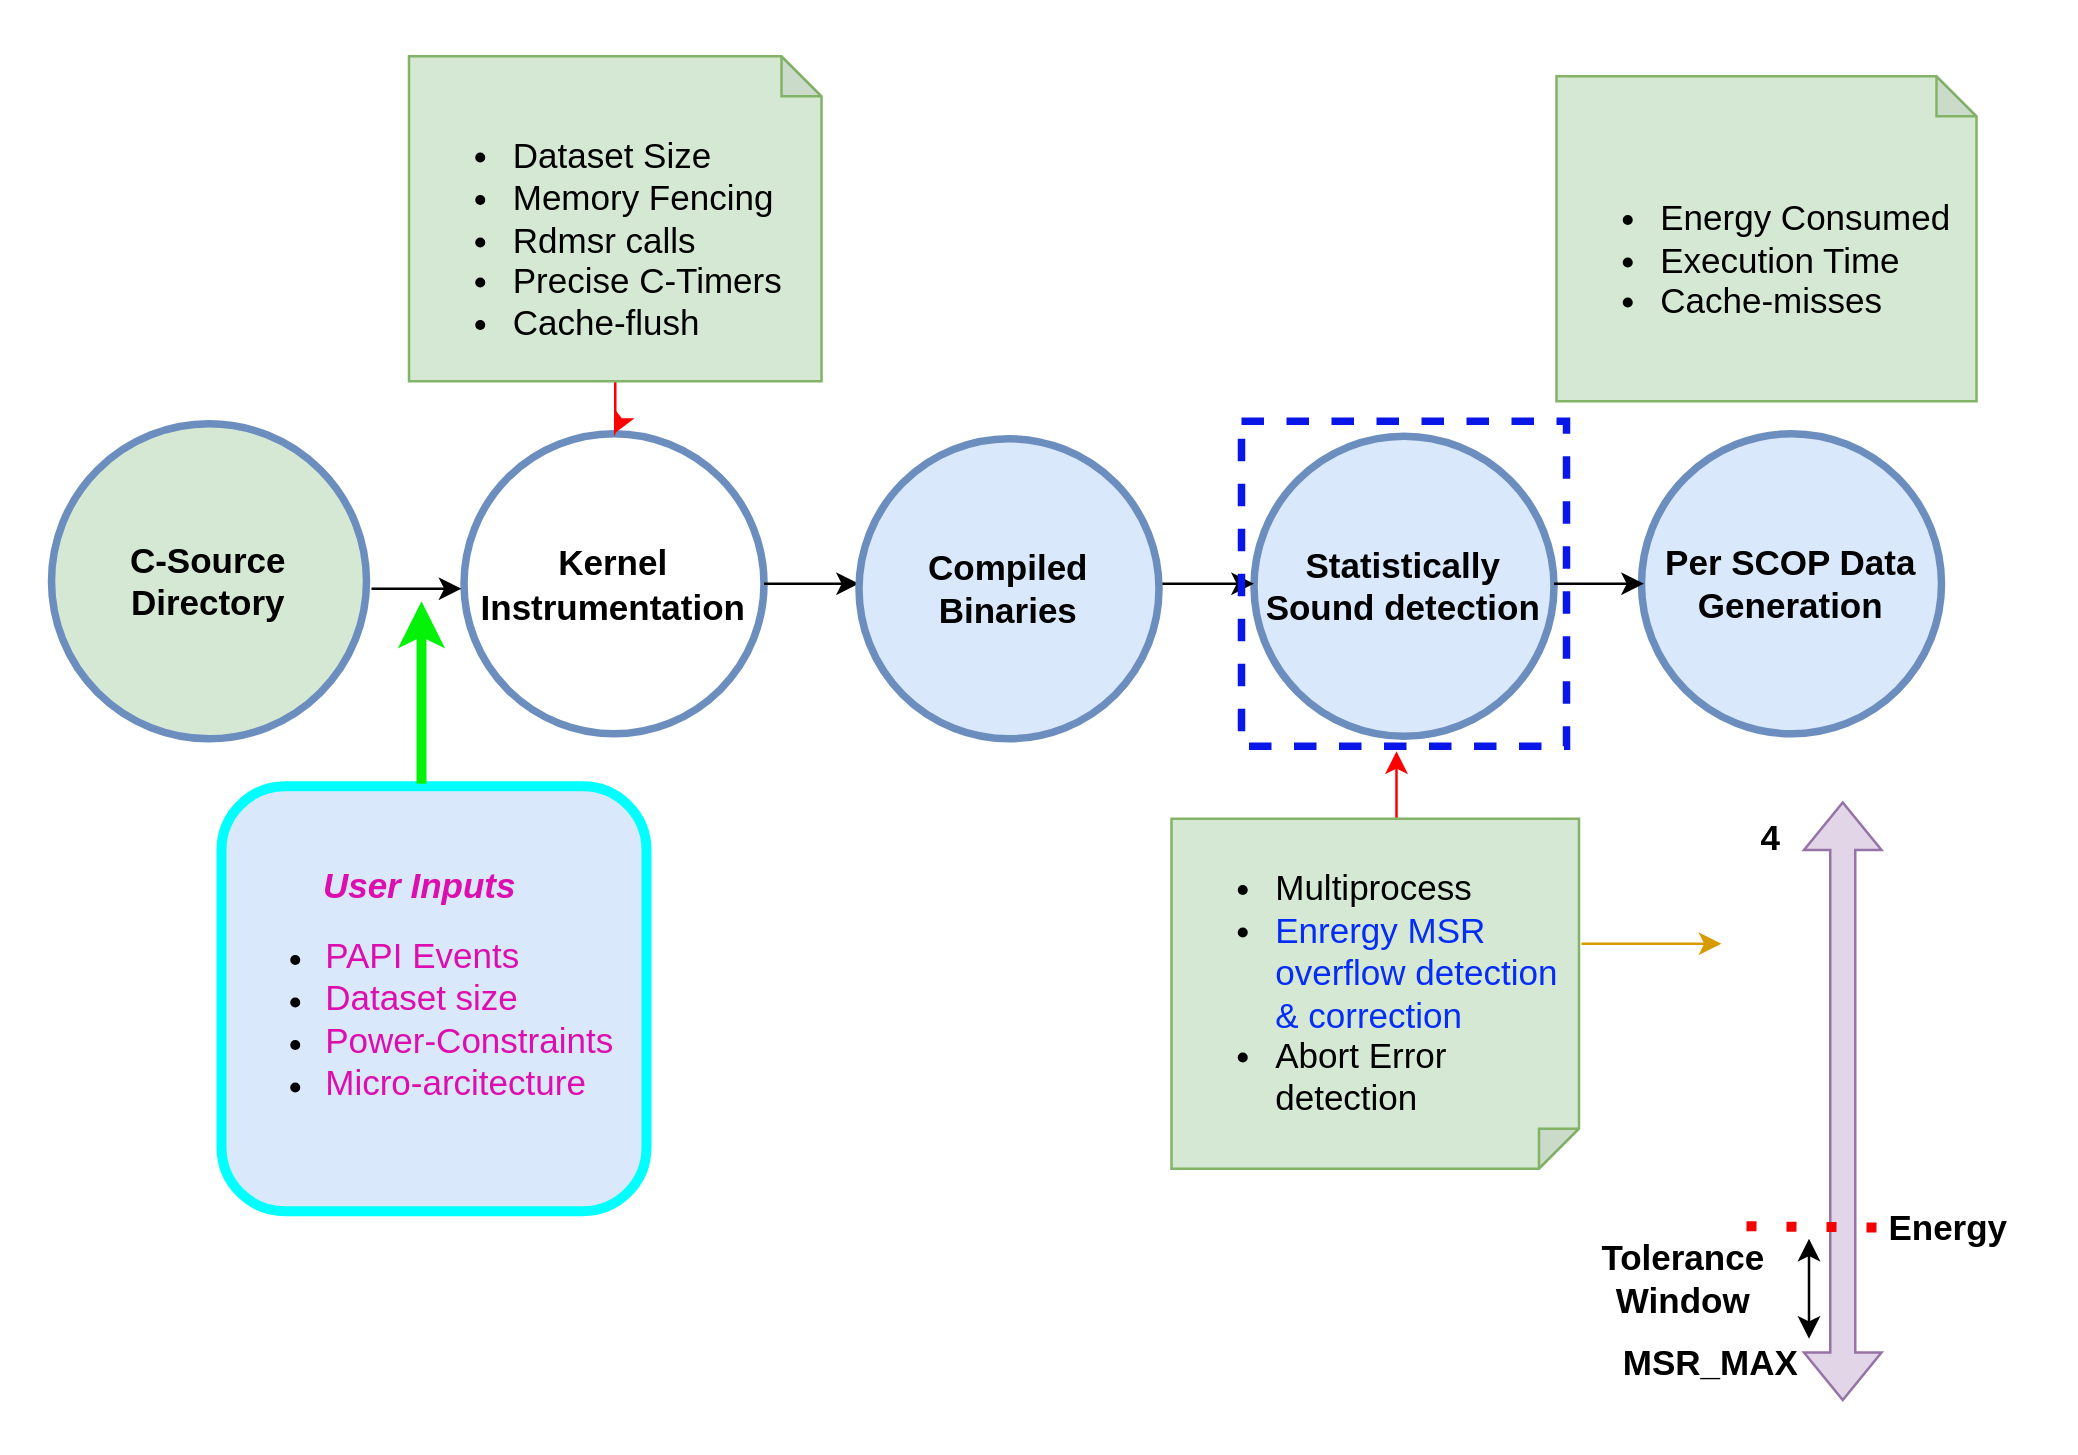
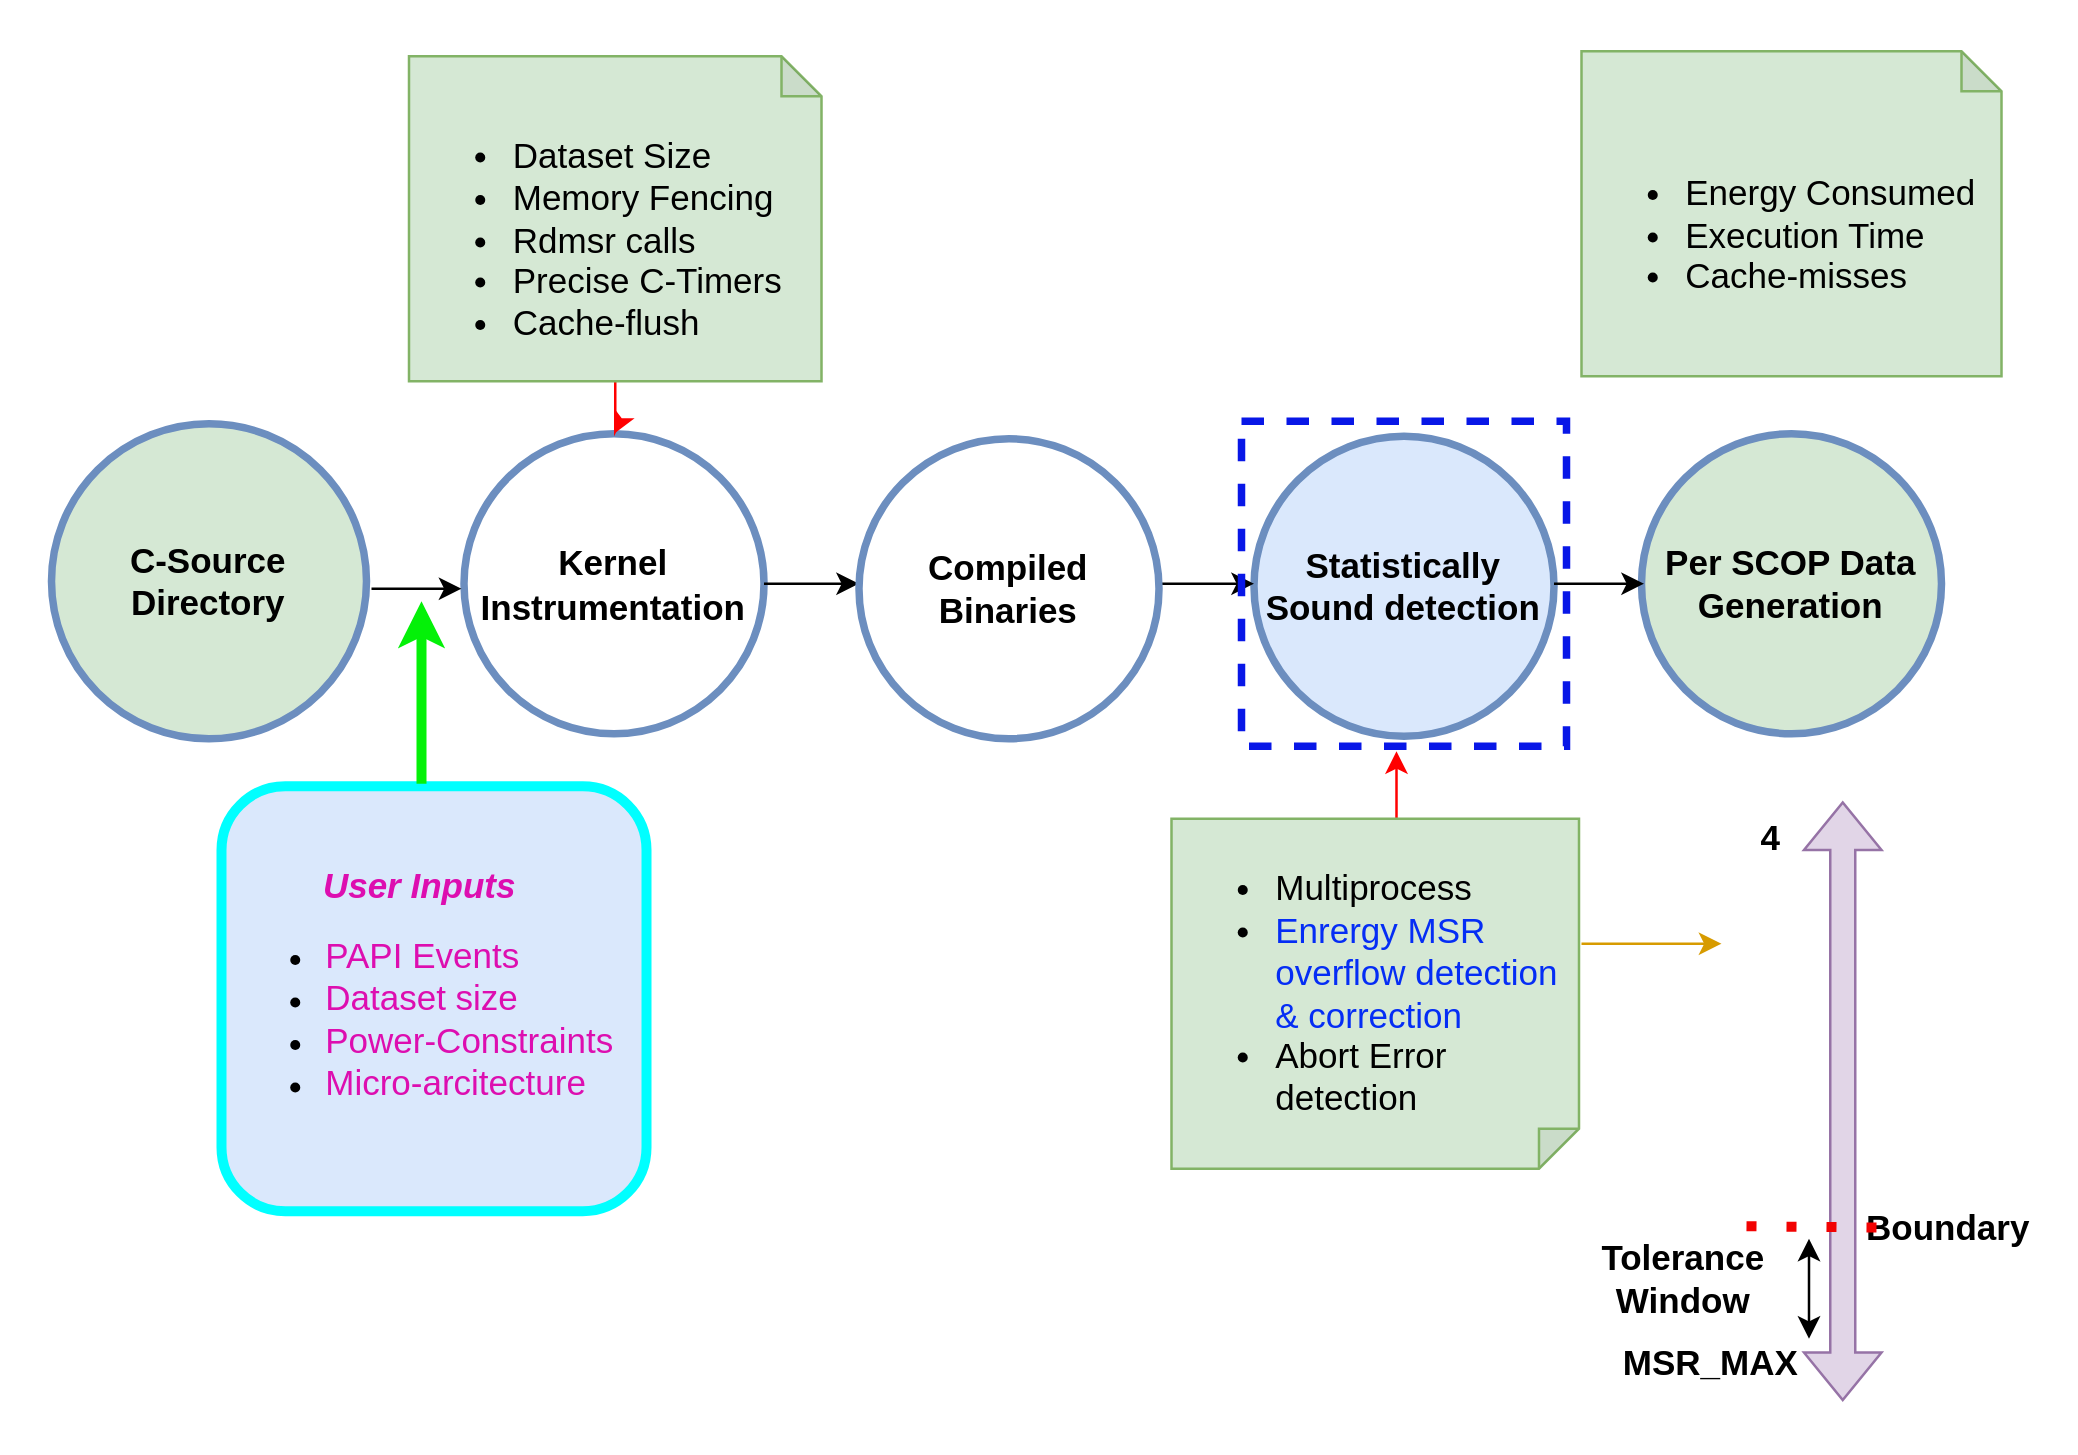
  <mxCell id="0" />
  <mxCell id="1" parent="0" />
  <mxCell id="2" value="&lt;span style=&quot;font-size: 14px;&quot;&gt;&lt;b&gt;C-Source Directory&lt;/b&gt;&lt;/span&gt;" style="ellipse;whiteSpace=wrap;html=1;aspect=fixed;fillColor=#d5e8d4;strokeColor=#6c8ebf;strokeWidth=3;" parent="1" vertex="1"><mxGeometry x="20" y="169" width="126" height="126" as="geometry" /></mxCell>
  <mxCell id="3" value="&lt;font style=&quot;font-size: 15px;&quot;&gt;&lt;b style=&quot;font-size: 14px;&quot;&gt;Kernel&lt;br&gt;Instrumentation&lt;/b&gt;&lt;/font&gt;" style="ellipse;whiteSpace=wrap;html=1;aspect=fixed;fillColor=#ffffff;strokeColor=#6c8ebf;strokeWidth=3;" parent="1" vertex="1"><mxGeometry x="185" y="173" width="120" height="120" as="geometry" /></mxCell>
  <mxCell id="4" value="&lt;b&gt;&lt;font style=&quot;font-size: 14px;&quot;&gt;Statistically Sound detection&lt;/font&gt;&lt;/b&gt;" style="ellipse;whiteSpace=wrap;html=1;aspect=fixed;fillColor=#dae8fc;strokeColor=#6c8ebf;strokeWidth=3;" parent="1" vertex="1"><mxGeometry x="501" y="174" width="120" height="120" as="geometry" /></mxCell>
- <mxCell id="5" value="&lt;b&gt;&lt;font style=&quot;font-size: 14px;&quot;&gt;Per SCOP Data Generation&lt;/font&gt;&lt;/b&gt;" style="ellipse;whiteSpace=wrap;html=1;aspect=fixed;fillColor=#dae8fc;strokeColor=#6c8ebf;strokeWidth=3;" parent="1" vertex="1"><mxGeometry x="656" y="173" width="120" height="120" as="geometry" /></mxCell>
+ <mxCell id="5" value="&lt;b&gt;&lt;font style=&quot;font-size: 14px;&quot;&gt;Per SCOP Data Generation&lt;/font&gt;&lt;/b&gt;" style="ellipse;whiteSpace=wrap;html=1;aspect=fixed;fillColor=#d5e8d4;strokeColor=#6c8ebf;strokeWidth=3;" parent="1" vertex="1"><mxGeometry x="656" y="173" width="120" height="120" as="geometry" /></mxCell>
  <mxCell id="6" value="" style="endArrow=classic;html=1;rounded=0;" parent="1" edge="1"><mxGeometry width="50" height="50" relative="1" as="geometry"><mxPoint x="148" y="235" as="sourcePoint" /><mxPoint x="184" y="235" as="targetPoint" /></mxGeometry></mxCell>
  <mxCell id="7" value="" style="edgeStyle=orthogonalEdgeStyle;rounded=0;orthogonalLoop=1;jettySize=auto;html=1;strokeColor=#FF0000;" parent="1" source="8" target="3" edge="1"><mxGeometry relative="1" as="geometry" /></mxCell>
  <mxCell id="8" value="&lt;div style=&quot;font-size: 14px;&quot;&gt;&lt;font style=&quot;font-size: 14px;&quot;&gt;&lt;br&gt;&lt;/font&gt;&lt;/div&gt;&lt;ul style=&quot;font-size: 14px;&quot;&gt;&lt;li style=&quot;&quot;&gt;&lt;span style=&quot;background-color: initial;&quot;&gt;&lt;font style=&quot;font-size: 14px;&quot;&gt;Dataset Size&lt;/font&gt;&lt;/span&gt;&lt;/li&gt;&lt;li style=&quot;&quot;&gt;&lt;span style=&quot;background-color: initial;&quot;&gt;&lt;font style=&quot;font-size: 14px;&quot;&gt;Memory Fencing&lt;/font&gt;&lt;/span&gt;&lt;/li&gt;&lt;li style=&quot;&quot;&gt;&lt;font style=&quot;font-size: 14px;&quot;&gt;&lt;span style=&quot;background-color: initial;&quot;&gt;Rdmsr calls&lt;/span&gt;&lt;br&gt;&lt;/font&gt;&lt;/li&gt;&lt;li style=&quot;&quot;&gt;&lt;font style=&quot;font-size: 14px;&quot;&gt;Precise C-Timers&lt;/font&gt;&lt;/li&gt;&lt;li style=&quot;&quot;&gt;&lt;font style=&quot;font-size: 14px;&quot;&gt;Cache-flush&lt;/font&gt;&lt;/li&gt;&lt;/ul&gt;" style="shape=note;whiteSpace=wrap;html=1;backgroundOutline=1;darkOpacity=0.05;size=16;fillColor=#d5e8d4;strokeColor=#82b366;align=left;" parent="1" vertex="1"><mxGeometry x="163" y="22" width="165" height="130" as="geometry" /></mxCell>
  <mxCell id="9" value="" style="edgeStyle=orthogonalEdgeStyle;rounded=0;orthogonalLoop=1;jettySize=auto;html=1;strokeColor=#FF0000;" parent="1" edge="1"><mxGeometry relative="1" as="geometry"><mxPoint x="565.5" y="329" as="sourcePoint" /><mxPoint x="558" y="300" as="targetPoint" /></mxGeometry></mxCell>
  <mxCell id="10" value="&lt;ul style=&quot;font-size: 14px;&quot;&gt;&lt;li style=&quot;&quot;&gt;Multiprocess&lt;/li&gt;&lt;li style=&quot;&quot;&gt;&lt;font color=&quot;#052df5&quot;&gt;Enrergy MSR overflow detection &amp;amp; correction&lt;/font&gt;&lt;/li&gt;&lt;li style=&quot;&quot;&gt;Abort Error detection&lt;/li&gt;&lt;/ul&gt;" style="shape=note;whiteSpace=wrap;html=1;backgroundOutline=1;darkOpacity=0.05;size=16;direction=south;fillColor=#d5e8d4;strokeColor=#82b366;align=left;" parent="1" vertex="1"><mxGeometry x="468" y="327" width="163" height="140" as="geometry" /></mxCell>
  <mxCell id="11" value="" style="endArrow=classic;html=1;rounded=0;exitX=1;exitY=0.5;exitDx=0;exitDy=0;" parent="1" edge="1" source="3"><mxGeometry width="50" height="50" relative="1" as="geometry"><mxPoint x="283" y="233.25" as="sourcePoint" /><mxPoint x="343" y="233" as="targetPoint" /></mxGeometry></mxCell>
  <mxCell id="12" value="" style="endArrow=classic;html=1;rounded=0;" parent="1" edge="1"><mxGeometry width="50" height="50" relative="1" as="geometry"><mxPoint x="440" y="233" as="sourcePoint" /><mxPoint x="501" y="233" as="targetPoint" /></mxGeometry></mxCell>
- <mxCell id="13" value="&lt;div style=&quot;font-size: 14px;&quot;&gt;&lt;font style=&quot;font-size: 14px;&quot;&gt;&lt;br&gt;&lt;/font&gt;&lt;/div&gt;&lt;ul style=&quot;font-size: 14px;&quot;&gt;&lt;li style=&quot;&quot;&gt;&lt;font style=&quot;font-size: 14px;&quot;&gt;Energy Consumed&amp;nbsp;&lt;/font&gt;&lt;/li&gt;&lt;li style=&quot;&quot;&gt;&lt;font style=&quot;font-size: 14px;&quot;&gt;Execution Time&lt;/font&gt;&lt;/li&gt;&lt;li style=&quot;&quot;&gt;&lt;font style=&quot;font-size: 14px;&quot;&gt;Cache-misses&lt;/font&gt;&lt;/li&gt;&lt;/ul&gt;" style="shape=note;whiteSpace=wrap;html=1;backgroundOutline=1;darkOpacity=0.05;size=16;fillColor=#d5e8d4;strokeColor=#82b366;align=left;" parent="1" vertex="1"><mxGeometry x="622" y="30" width="168" height="130" as="geometry" /></mxCell>
+ <mxCell id="13" value="&lt;div style=&quot;font-size: 14px;&quot;&gt;&lt;font style=&quot;font-size: 14px;&quot;&gt;&lt;br&gt;&lt;/font&gt;&lt;/div&gt;&lt;ul style=&quot;font-size: 14px;&quot;&gt;&lt;li style=&quot;&quot;&gt;&lt;font style=&quot;font-size: 14px;&quot;&gt;Energy Consumed&amp;nbsp;&lt;/font&gt;&lt;/li&gt;&lt;li style=&quot;&quot;&gt;&lt;font style=&quot;font-size: 14px;&quot;&gt;Execution Time&lt;/font&gt;&lt;/li&gt;&lt;li style=&quot;&quot;&gt;&lt;font style=&quot;font-size: 14px;&quot;&gt;Cache-misses&lt;/font&gt;&lt;/li&gt;&lt;/ul&gt;" style="shape=note;whiteSpace=wrap;html=1;backgroundOutline=1;darkOpacity=0.05;size=16;fillColor=#d5e8d4;strokeColor=#82b366;align=left;" parent="1" vertex="1"><mxGeometry x="632" y="20" width="168" height="130" as="geometry" /></mxCell>
  <mxCell id="14" value="" style="whiteSpace=wrap;html=1;aspect=fixed;fillColor=none;dashed=1;strokeWidth=3;strokeColor=#0817e7;" parent="1" vertex="1"><mxGeometry x="496" y="168" width="130" height="130" as="geometry" /></mxCell>
  <mxCell id="15" value="" style="shape=flexArrow;endArrow=classic;startArrow=classic;html=1;rounded=0;fillColor=#e1d5e7;strokeColor=#9673a6;" parent="1" edge="1"><mxGeometry width="100" height="100" relative="1" as="geometry"><mxPoint x="736.5" y="560" as="sourcePoint" /><mxPoint x="736.5" y="320" as="targetPoint" /></mxGeometry></mxCell>
  <mxCell id="16" value="&lt;b&gt;&lt;font style=&quot;font-size: 14px;&quot;&gt;4&lt;/font&gt;&lt;/b&gt;" style="text;strokeColor=none;align=center;fillColor=none;html=1;verticalAlign=middle;whiteSpace=wrap;rounded=0;" parent="1" vertex="1"><mxGeometry x="678" y="320" width="60" height="30" as="geometry" /></mxCell>
  <mxCell id="17" value="&lt;b&gt;&lt;font style=&quot;font-size: 14px;&quot;&gt;MSR_MAX&lt;/font&gt;&lt;/b&gt;" style="text;strokeColor=none;align=center;fillColor=none;html=1;verticalAlign=middle;whiteSpace=wrap;rounded=0;" parent="1" vertex="1"><mxGeometry x="654" y="530" width="60" height="30" as="geometry" /></mxCell>
- <mxCell id="18" value="&lt;b&gt;&lt;font style=&quot;font-size: 14px;&quot;&gt;Energy&lt;/font&gt;&lt;/b&gt;" style="text;strokeColor=none;align=center;fillColor=none;html=1;verticalAlign=middle;whiteSpace=wrap;rounded=0;" parent="1" vertex="1"><mxGeometry x="749" y="476" width="60" height="30" as="geometry" /></mxCell>
+ <mxCell id="18" value="&lt;b&gt;&lt;font style=&quot;font-size: 14px;&quot;&gt;Boundary&lt;/font&gt;&lt;/b&gt;" style="text;strokeColor=none;align=center;fillColor=none;html=1;verticalAlign=middle;whiteSpace=wrap;rounded=0;" parent="1" vertex="1"><mxGeometry x="749" y="476" width="60" height="30" as="geometry" /></mxCell>
  <mxCell id="19" value="" style="endArrow=classic;startArrow=classic;html=1;rounded=0;" parent="1" edge="1"><mxGeometry width="50" height="50" relative="1" as="geometry"><mxPoint x="723" y="535" as="sourcePoint" /><mxPoint x="723" y="495" as="targetPoint" /></mxGeometry></mxCell>
  <mxCell id="20" value="&lt;b&gt;&lt;font style=&quot;font-size: 14px;&quot;&gt;Tolerance Window&lt;/font&gt;&lt;/b&gt;" style="text;strokeColor=none;align=center;fillColor=none;html=1;verticalAlign=middle;whiteSpace=wrap;rounded=0;" parent="1" vertex="1"><mxGeometry x="643" y="496" width="60" height="30" as="geometry" /></mxCell>
  <mxCell id="21" value="" style="endArrow=none;dashed=1;html=1;dashPattern=1 3;strokeWidth=4;rounded=0;strokeColor=#f20202;" parent="1" edge="1"><mxGeometry width="50" height="50" relative="1" as="geometry"><mxPoint x="698" y="490" as="sourcePoint" /><mxPoint x="750" y="490.5" as="targetPoint" /></mxGeometry></mxCell>
  <mxCell id="22" value="" style="endArrow=classic;html=1;rounded=0;fillColor=#ffe6cc;strokeColor=#d79b00;" parent="1" edge="1"><mxGeometry width="50" height="50" relative="1" as="geometry"><mxPoint x="632" y="377" as="sourcePoint" /><mxPoint x="688" y="377" as="targetPoint" /></mxGeometry></mxCell>
  <mxCell id="23" value="&lt;div style=&quot;text-align: center;&quot;&gt;&lt;span style=&quot;background-color: initial; font-size: 14px;&quot;&gt;&lt;b&gt;&lt;i&gt;&lt;font color=&quot;#dd0eb0&quot;&gt;User Inputs&lt;/font&gt;&lt;/i&gt;&lt;/b&gt;&lt;/span&gt;&lt;/div&gt;&lt;ul&gt;&lt;li&gt;&lt;span style=&quot;background-color: initial; font-size: 14px; text-align: center;&quot;&gt;&lt;font color=&quot;#dd0eb0&quot;&gt;PAPI Events&lt;/font&gt;&lt;/span&gt;&lt;/li&gt;&lt;li&gt;&lt;span style=&quot;background-color: initial; font-size: 14px;&quot;&gt;&lt;font color=&quot;#dd0eb0&quot;&gt;Dataset size&lt;/font&gt;&lt;/span&gt;&lt;/li&gt;&lt;li&gt;&lt;span style=&quot;background-color: initial; font-size: 14px;&quot;&gt;&lt;font color=&quot;#dd0eb0&quot;&gt;Power-Constraints&lt;/font&gt;&lt;/span&gt;&lt;/li&gt;&lt;li&gt;&lt;span style=&quot;background-color: initial; font-size: 14px;&quot;&gt;&lt;font color=&quot;#dd0eb0&quot;&gt;Micro-arcitecture&lt;/font&gt;&lt;/span&gt;&lt;/li&gt;&lt;/ul&gt;" style="whiteSpace=wrap;html=1;aspect=fixed;align=left;fillColor=#dae8fc;strokeColor=#00FFFF;rounded=1;strokeWidth=4;" vertex="1" parent="1"><mxGeometry x="88" y="314" width="170" height="170" as="geometry" /></mxCell>
  <mxCell id="24" value="" style="endArrow=classic;html=1;rounded=0;strokeWidth=4;strokeColor=#04f108;" edge="1" parent="1"><mxGeometry width="50" height="50" relative="1" as="geometry"><mxPoint x="168" y="313" as="sourcePoint" /><mxPoint x="168" y="240" as="targetPoint" /></mxGeometry></mxCell>
- <mxCell id="25" value="&lt;span style=&quot;font-size: 14px;&quot;&gt;&lt;b&gt;Compiled Binaries&lt;/b&gt;&lt;/span&gt;" style="ellipse;whiteSpace=wrap;html=1;aspect=fixed;fillColor=#dae8fc;strokeColor=#6c8ebf;strokeWidth=3;" vertex="1" parent="1"><mxGeometry x="343" y="175" width="120" height="120" as="geometry" /></mxCell>
+ <mxCell id="25" value="&lt;span style=&quot;font-size: 14px;&quot;&gt;&lt;b&gt;Compiled Binaries&lt;/b&gt;&lt;/span&gt;" style="ellipse;whiteSpace=wrap;html=1;aspect=fixed;fillColor=#ffffff;strokeColor=#6c8ebf;strokeWidth=3;" vertex="1" parent="1"><mxGeometry x="343" y="175" width="120" height="120" as="geometry" /></mxCell>
  <mxCell id="26" value="" style="endArrow=classic;html=1;rounded=0;" edge="1" parent="1"><mxGeometry width="50" height="50" relative="1" as="geometry"><mxPoint x="621" y="233" as="sourcePoint" /><mxPoint x="657" y="233" as="targetPoint" /></mxGeometry></mxCell>
